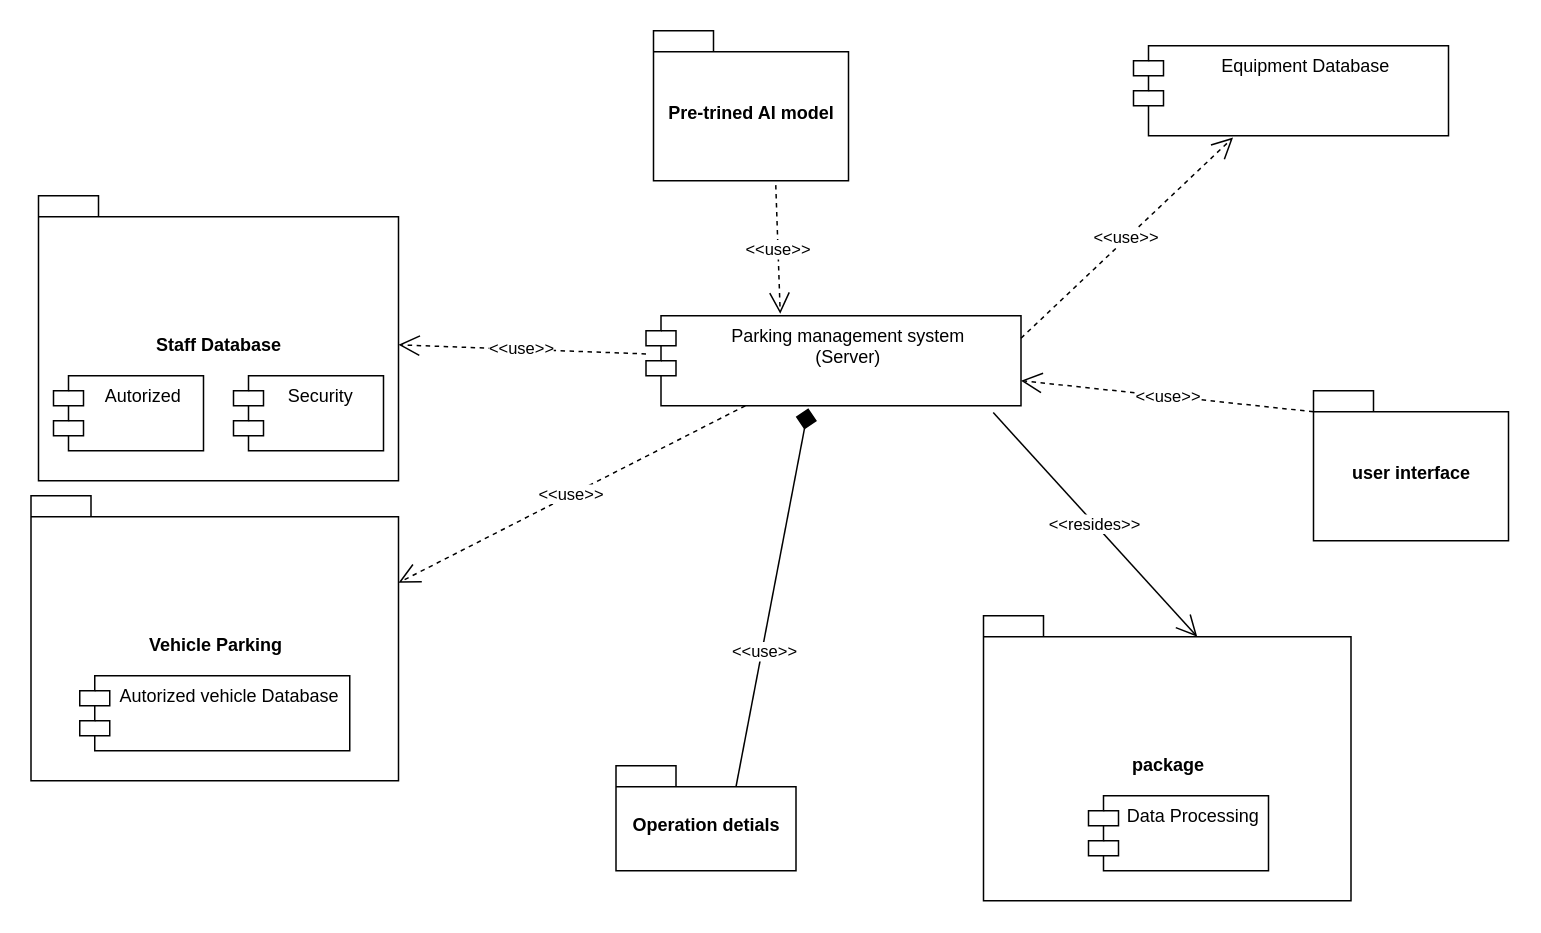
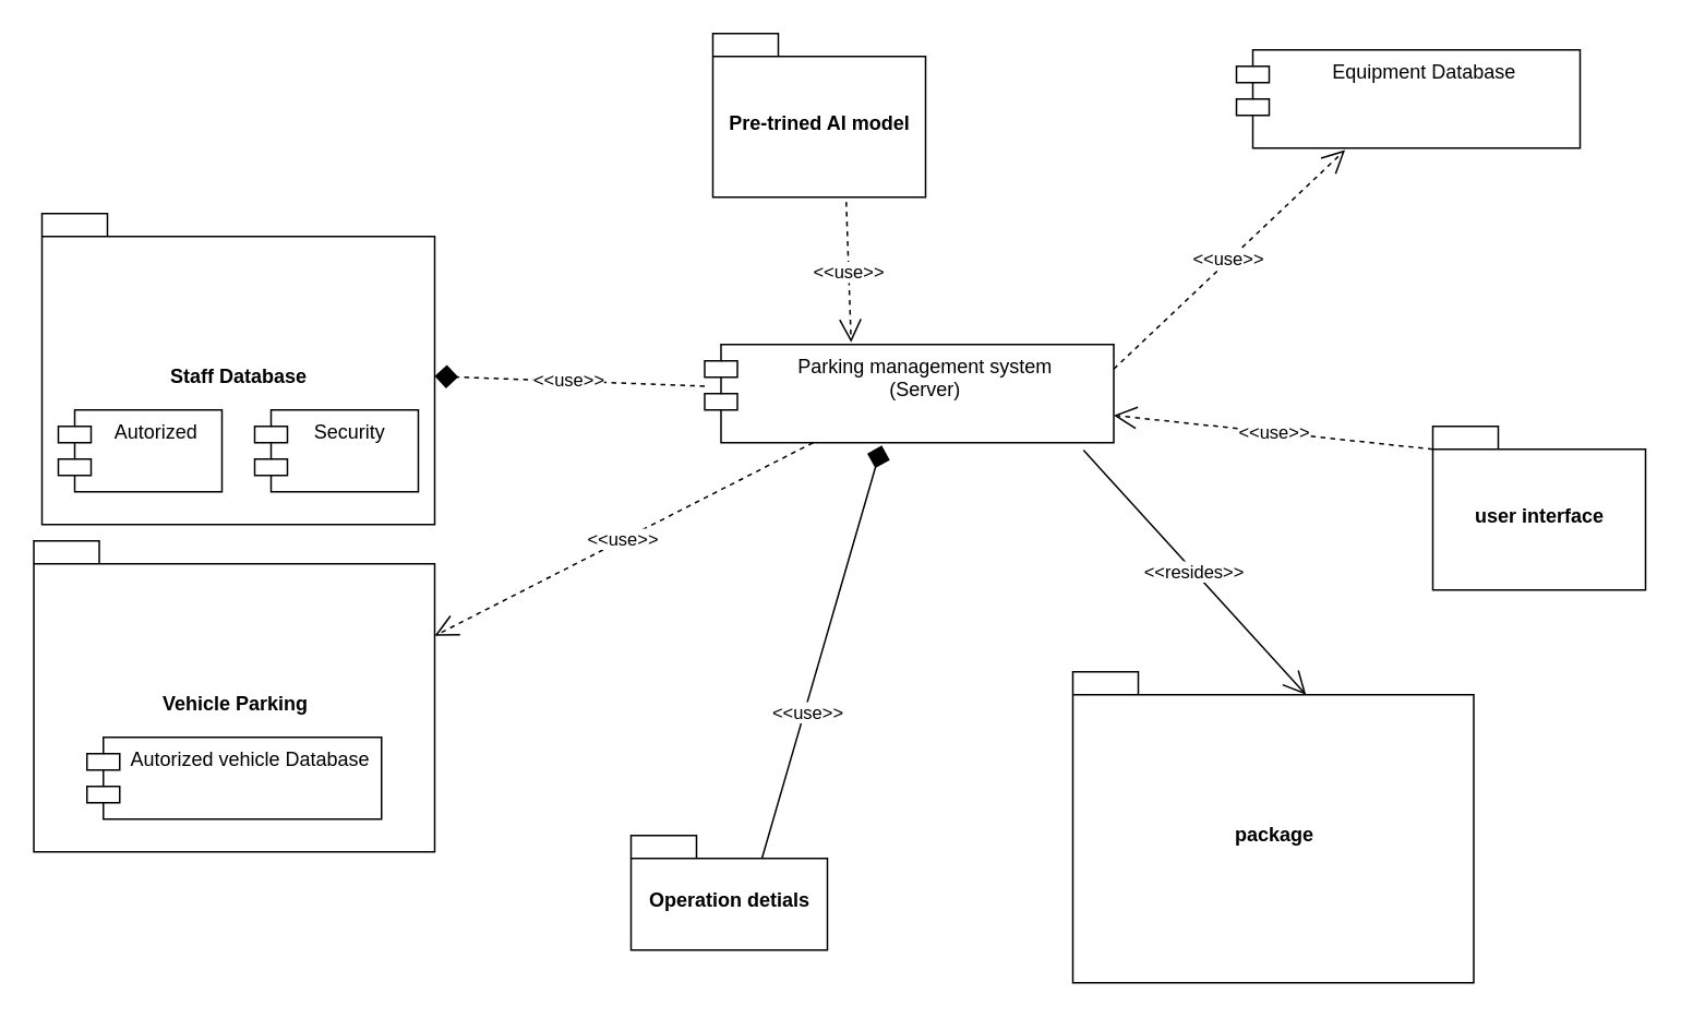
  <mxCell id="0" />
  <mxCell id="1" parent="0" />
  <mxCell id="2" value="Staff Database" style="shape=folder;fontStyle=1;spacingTop=10;tabWidth=40;tabHeight=14;tabPosition=left;html=1;" vertex="1" parent="1"><mxGeometry x="25" y="130" width="240" height="190" as="geometry" /></mxCell>
  <mxCell id="3" value="Parking management system&#10;(Server)" style="shape=module;align=left;spacingLeft=20;align=center;verticalAlign=top;" vertex="1" parent="1"><mxGeometry x="430" y="210" width="250" height="60" as="geometry" /></mxCell>
  <mxCell id="4" value="Autorized" style="shape=module;align=left;spacingLeft=20;align=center;verticalAlign=top;" vertex="1" parent="1"><mxGeometry x="35" y="250" width="100" height="50" as="geometry" /></mxCell>
  <mxCell id="5" value="Vehicle Parking" style="shape=folder;fontStyle=1;spacingTop=10;tabWidth=40;tabHeight=14;tabPosition=left;html=1;" vertex="1" parent="1"><mxGeometry x="20" y="330" width="245" height="190" as="geometry" /></mxCell>
  <mxCell id="6" value="Security " style="shape=module;align=left;spacingLeft=20;align=center;verticalAlign=top;" vertex="1" parent="1"><mxGeometry x="155" y="250" width="100" height="50" as="geometry" /></mxCell>
  <mxCell id="7" value="Autorized vehicle Database" style="shape=module;align=left;spacingLeft=20;align=center;verticalAlign=top;" vertex="1" parent="1"><mxGeometry x="52.5" y="450" width="180" height="50" as="geometry" /></mxCell>
  <mxCell id="8" value="package" style="shape=folder;fontStyle=1;spacingTop=10;tabWidth=40;tabHeight=14;tabPosition=left;html=1;" vertex="1" parent="1"><mxGeometry x="655" y="410" width="245" height="190" as="geometry" /></mxCell>
- <mxCell id="9" value="Data Processing" style="shape=module;align=left;spacingLeft=20;align=center;verticalAlign=top;" vertex="1" parent="1"><mxGeometry x="725" y="530" width="120" height="50" as="geometry" /></mxCell>
- <mxCell id="10" value="Operation detials" style="shape=folder;fontStyle=1;spacingTop=10;tabWidth=40;tabHeight=14;tabPosition=left;html=1;" vertex="1" parent="1"><mxGeometry x="410" y="510" width="120" height="70" as="geometry" /></mxCell>
+ <mxCell id="10" value="Operation detials" style="shape=folder;fontStyle=1;spacingTop=10;tabWidth=40;tabHeight=14;tabPosition=left;html=1;" vertex="1" parent="1"><mxGeometry x="385" y="510" width="120" height="70" as="geometry" /></mxCell>
  <mxCell id="11" value="user interface" style="shape=folder;fontStyle=1;spacingTop=10;tabWidth=40;tabHeight=14;tabPosition=left;html=1;" vertex="1" parent="1"><mxGeometry x="875" y="260" width="130" height="100" as="geometry" /></mxCell>
  <mxCell id="12" value="Equipment Database" style="shape=module;align=left;spacingLeft=20;align=center;verticalAlign=top;" vertex="1" parent="1"><mxGeometry x="755" y="30" width="210" height="60" as="geometry" /></mxCell>
  <mxCell id="13" value="&amp;lt;&amp;lt;use&amp;gt;&amp;gt;" style="endArrow=open;endSize=12;dashed=1;html=1;rounded=0;entryX=0;entryY=0;entryDx=245;entryDy=58;entryPerimeter=0;" edge="1" parent="1" source="3" target="5"><mxGeometry width="160" relative="1" as="geometry"><mxPoint x="445" y="370" as="sourcePoint" /><mxPoint x="605" y="370" as="targetPoint" /></mxGeometry></mxCell>
- <mxCell id="14" value="&amp;lt;&amp;lt;use&amp;gt;&amp;gt;" style="endArrow=open;endSize=12;dashed=1;html=1;rounded=0;" edge="1" parent="1" source="3" target="2"><mxGeometry width="160" relative="1" as="geometry"><mxPoint x="365" y="150" as="sourcePoint" /><mxPoint x="525" y="150" as="targetPoint" /></mxGeometry></mxCell>
+ <mxCell id="14" value="&amp;lt;&amp;lt;use&amp;gt;&amp;gt;" style="endArrow=diamond;endSize=12;dashed=1;html=1;rounded=0;" edge="1" parent="1" source="3" target="2"><mxGeometry width="160" relative="1" as="geometry"><mxPoint x="365" y="150" as="sourcePoint" /><mxPoint x="525" y="150" as="targetPoint" /></mxGeometry></mxCell>
  <mxCell id="15" value="&amp;lt;&amp;lt;resides&amp;gt;&amp;gt;" style="endArrow=open;endSize=12;dashed=0;html=1;rounded=0;exitX=0.926;exitY=1.076;exitDx=0;exitDy=0;exitPerimeter=0;entryX=0;entryY=0;entryDx=142.5;entryDy=14;entryPerimeter=0;" edge="1" parent="1" source="3" target="8"><mxGeometry width="160" relative="1" as="geometry"><mxPoint x="445" y="400" as="sourcePoint" /><mxPoint x="605" y="400" as="targetPoint" /></mxGeometry></mxCell>
  <mxCell id="16" value="&amp;lt;&amp;lt;use&amp;gt;&amp;gt;" style="endArrow=open;endSize=12;dashed=1;html=1;rounded=0;exitX=0;exitY=0;exitDx=0;exitDy=14;exitPerimeter=0;" edge="1" parent="1" source="11" target="3"><mxGeometry width="160" relative="1" as="geometry"><mxPoint x="765" y="210" as="sourcePoint" /><mxPoint x="925" y="210" as="targetPoint" /></mxGeometry></mxCell>
  <mxCell id="17" value="&amp;lt;&amp;lt;use&amp;gt;&amp;gt;" style="endArrow=open;endSize=12;dashed=1;html=1;rounded=0;exitX=1;exitY=0.25;exitDx=0;exitDy=0;entryX=0.316;entryY=1.02;entryDx=0;entryDy=0;entryPerimeter=0;" edge="1" parent="1" source="3" target="12"><mxGeometry width="160" relative="1" as="geometry"><mxPoint x="695" y="190" as="sourcePoint" /><mxPoint x="855" y="190" as="targetPoint" /></mxGeometry></mxCell>
  <mxCell id="18" value="" style="endArrow=diamond;endFill=1;endSize=12;html=1;rounded=0;entryX=0.433;entryY=1.028;entryDx=0;entryDy=0;entryPerimeter=0;exitX=0;exitY=0;exitDx=80;exitDy=14;exitPerimeter=0;" edge="1" parent="1" source="10" target="3"><mxGeometry width="160" relative="1" as="geometry"><mxPoint x="455" y="520" as="sourcePoint" /><mxPoint x="615" y="520" as="targetPoint" /></mxGeometry></mxCell>
  <mxCell id="19" value="&amp;lt;&amp;lt;use&amp;gt;&amp;gt;" style="edgeLabel;html=1;align=center;verticalAlign=middle;resizable=0;points=[];" vertex="1" connectable="0" parent="18"><mxGeometry x="-0.281" y="-1" relative="1" as="geometry"><mxPoint as="offset" /></mxGeometry></mxCell>
  <mxCell id="20" value="&amp;lt;&amp;lt;use&amp;gt;&amp;gt;" style="endArrow=open;endSize=12;dashed=1;html=1;rounded=0;exitX=0.627;exitY=1.029;exitDx=0;exitDy=0;exitPerimeter=0;entryX=0.358;entryY=-0.021;entryDx=0;entryDy=0;entryPerimeter=0;" edge="1" parent="1" source="21" target="3"><mxGeometry width="160" relative="1" as="geometry"><mxPoint x="710" y="170.72" as="sourcePoint" /><mxPoint x="515" y="150.001" as="targetPoint" /></mxGeometry></mxCell>
  <mxCell id="21" value="Pre-trined AI model" style="shape=folder;fontStyle=1;spacingTop=10;tabWidth=40;tabHeight=14;tabPosition=left;html=1;" vertex="1" parent="1"><mxGeometry x="435" y="20" width="130" height="100" as="geometry" /></mxCell>
